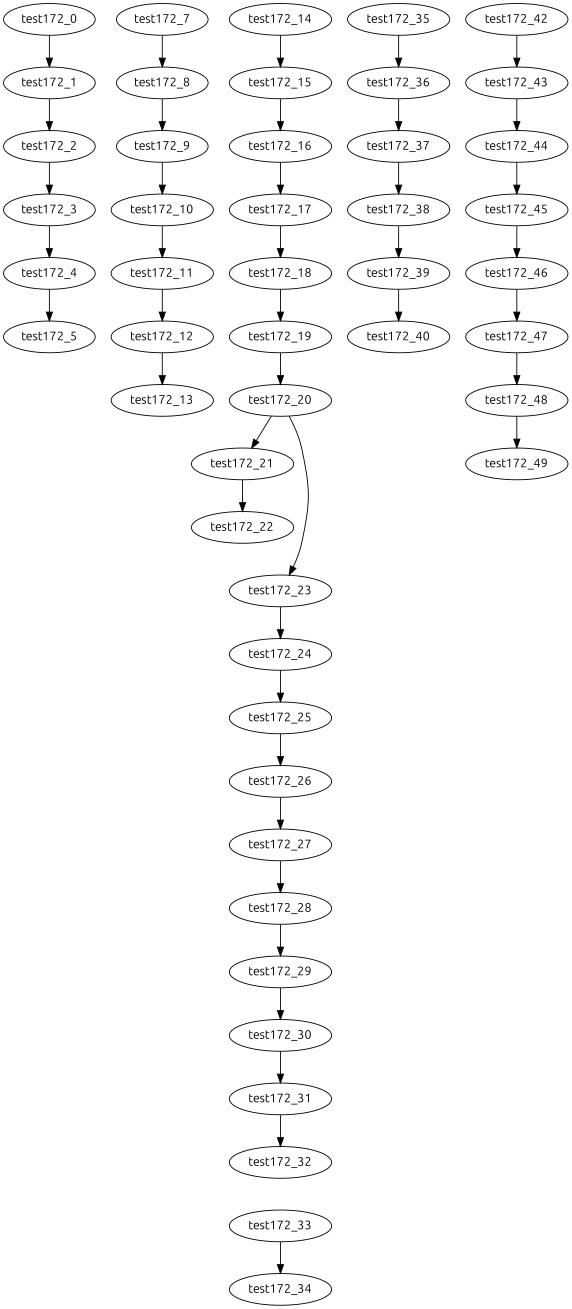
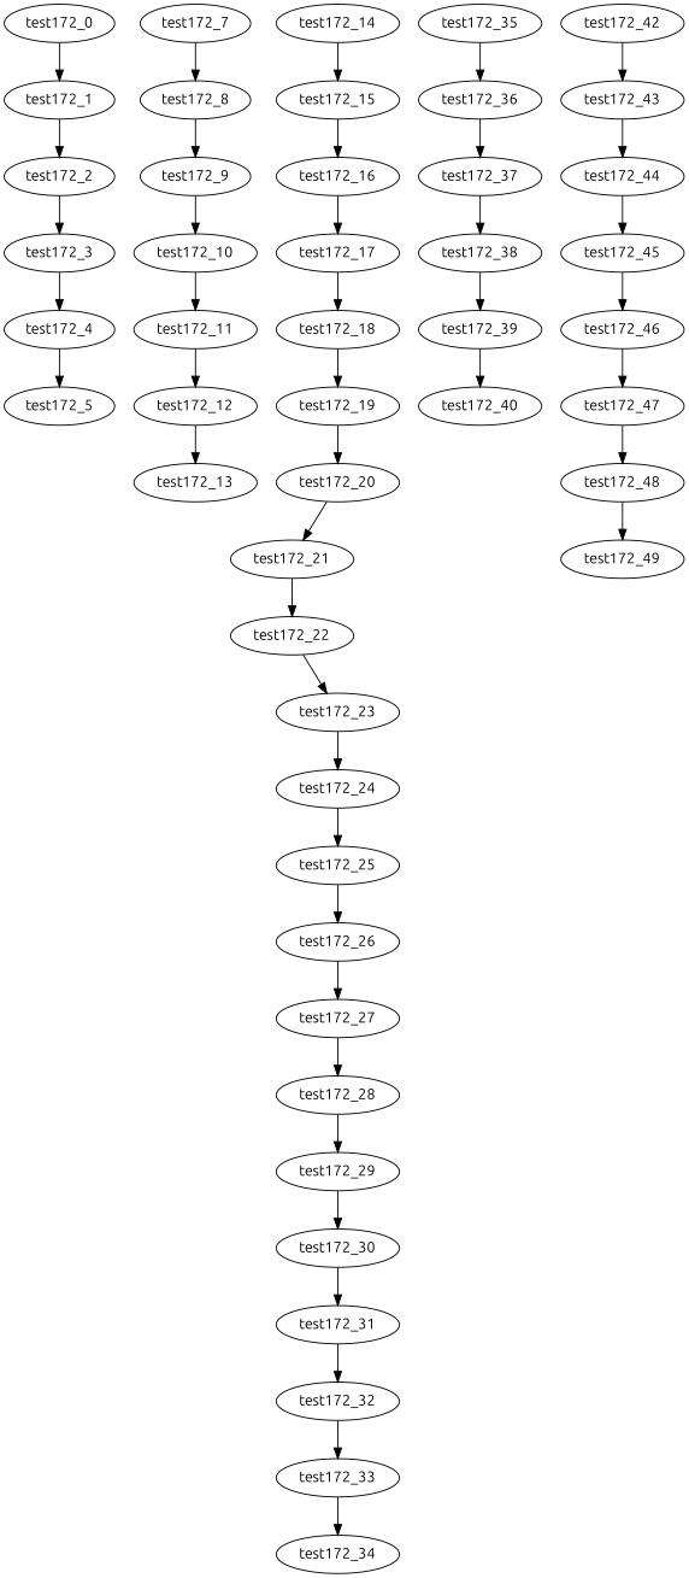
  digraph {
    fontname=Ubuntu
    node [fontname=Ubuntu]
    edge [fontname=Ubuntu]
    test172_0
    test172_1
    test172_2
    test172_3
    test172_4
    test172_5
    test172_7
    test172_8
    test172_9
    test172_10
    test172_11
    test172_12
    test172_13
    test172_14
    test172_15
    test172_16
    test172_17
    test172_18
    test172_19
    test172_20
    test172_21
    test172_22
    test172_23
    test172_24
    test172_25
    test172_26
    test172_27
    test172_28
    test172_29
    test172_30
    test172_31
    test172_32
    test172_33
    test172_34
    test172_35
    test172_36
    test172_37
    test172_38
    test172_39
    test172_40
    test172_42
    test172_43
    test172_44
    test172_45
    test172_46
    test172_47
    test172_48
    test172_49
    test172_0 -> test172_1
    test172_1 -> test172_2
    test172_2 -> test172_3
    test172_3 -> test172_4
    test172_4 -> test172_5
    test172_7 -> test172_8
    test172_8 -> test172_9
    test172_9 -> test172_10
    test172_10 -> test172_11
    test172_11 -> test172_12
    test172_12 -> test172_13
    test172_14 -> test172_15
    test172_15 -> test172_16
    test172_16 -> test172_17
    test172_17 -> test172_18
    test172_18 -> test172_19
    test172_19 -> test172_20
    test172_20 -> test172_21
    test172_21 -> test172_22
-   test172_20 -> test172_23
+   test172_22 -> test172_23
    test172_23 -> test172_24
    test172_24 -> test172_25
    test172_25 -> test172_26
    test172_26 -> test172_27
    test172_27 -> test172_28
    test172_28 -> test172_29
    test172_29 -> test172_30
    test172_30 -> test172_31
    test172_31 -> test172_32
+   test172_32 -> test172_33
    test172_33 -> test172_34
    test172_35 -> test172_36
    test172_36 -> test172_37
    test172_37 -> test172_38
    test172_38 -> test172_39
    test172_39 -> test172_40
    test172_42 -> test172_43
    test172_43 -> test172_44
    test172_44 -> test172_45
    test172_45 -> test172_46
    test172_46 -> test172_47
    test172_47 -> test172_48
    test172_48 -> test172_49
  }
